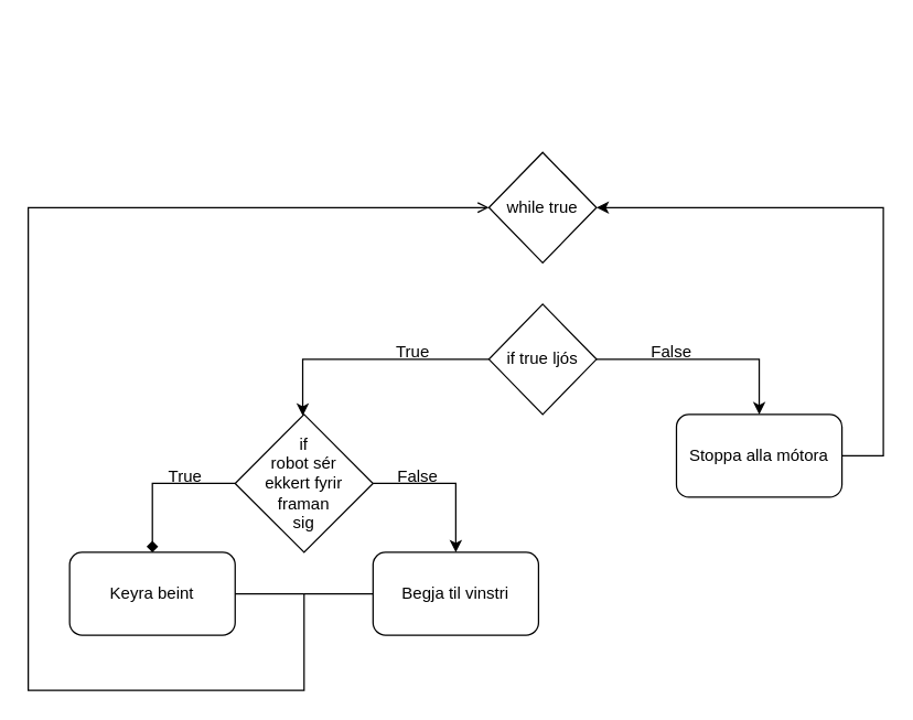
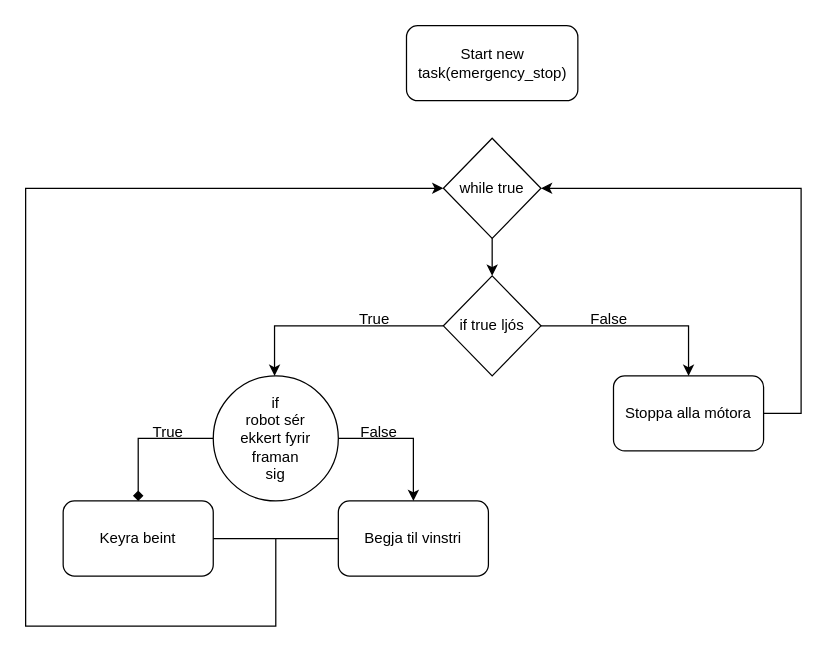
  <mxCell id="0" />
  <mxCell id="1" parent="0" />
+ <mxCell id="2" value="&lt;div&gt;Start new task(emergency_stop)&lt;/div&gt;" style="rounded=1;whiteSpace=wrap;html=1;" vertex="1" parent="1"><mxGeometry x="324.5" y="20" width="137" height="60" as="geometry" /></mxCell>
+ <mxCell id="3" value="" style="edgeStyle=orthogonalEdgeStyle;rounded=0;orthogonalLoop=1;jettySize=auto;html=1;" edge="1" parent="1" source="4" target="7"><mxGeometry relative="1" as="geometry" /></mxCell>
  <mxCell id="4" value="while true" style="rhombus;whiteSpace=wrap;html=1;" vertex="1" parent="1"><mxGeometry x="354" y="110" width="78" height="80" as="geometry" /></mxCell>
  <mxCell id="5" value="" style="edgeStyle=orthogonalEdgeStyle;rounded=0;orthogonalLoop=1;jettySize=auto;html=1;" edge="1" parent="1" source="7" target="10"><mxGeometry relative="1" as="geometry"><Array as="points"><mxPoint x="219" y="260" /></Array></mxGeometry></mxCell>
  <mxCell id="6" value="" style="edgeStyle=orthogonalEdgeStyle;rounded=0;orthogonalLoop=1;jettySize=auto;html=1;entryX=0.5;entryY=0;entryDx=0;entryDy=0;" edge="1" parent="1" source="7" target="13"><mxGeometry relative="1" as="geometry"><mxPoint x="555" y="300" as="targetPoint" /><Array as="points"><mxPoint x="550" y="260" /></Array></mxGeometry></mxCell>
  <mxCell id="7" value="if true ljós" style="rhombus;whiteSpace=wrap;html=1;" vertex="1" parent="1"><mxGeometry x="354" y="220" width="78" height="80" as="geometry" /></mxCell>
  <mxCell id="8" value="" style="edgeStyle=orthogonalEdgeStyle;rounded=0;orthogonalLoop=1;jettySize=auto;html=1;entryX=0.5;entryY=0;entryDx=0;entryDy=0;endArrow=diamond;" edge="1" parent="1" source="10" target="16"><mxGeometry relative="1" as="geometry"><mxPoint x="110" y="380" as="targetPoint" /><Array as="points"><mxPoint x="110" y="350" /></Array></mxGeometry></mxCell>
  <mxCell id="9" style="edgeStyle=orthogonalEdgeStyle;rounded=0;orthogonalLoop=1;jettySize=auto;html=1;entryX=0.5;entryY=0;entryDx=0;entryDy=0;" edge="1" parent="1" source="10" target="18"><mxGeometry relative="1" as="geometry"><Array as="points"><mxPoint x="330" y="350" /></Array></mxGeometry></mxCell>
- <mxCell id="10" value="&lt;div&gt;if &lt;br&gt;&lt;/div&gt;&lt;div&gt;robot sér &lt;br&gt;&lt;/div&gt;&lt;div&gt;ekkert fyrir &lt;br&gt;&lt;/div&gt;&lt;div&gt;framan&lt;/div&gt;&lt;div&gt;sig&lt;/div&gt;" style="rhombus;whiteSpace=wrap;html=1;" vertex="1" parent="1"><mxGeometry x="170" y="300" width="100" height="100" as="geometry" /></mxCell>
+ <mxCell id="10" value="&lt;div&gt;if &lt;br&gt;&lt;/div&gt;&lt;div&gt;robot sér &lt;br&gt;&lt;/div&gt;&lt;div&gt;ekkert fyrir &lt;br&gt;&lt;/div&gt;&lt;div&gt;framan&lt;/div&gt;&lt;div&gt;sig&lt;/div&gt;" style="ellipse;whiteSpace=wrap;html=1;" vertex="1" parent="1"><mxGeometry x="170" y="300" width="100" height="100" as="geometry" /></mxCell>
  <mxCell id="11" value="&lt;div&gt;True&lt;/div&gt;" style="text;html=1;resizable=0;points=[];autosize=1;align=left;verticalAlign=top;spacingTop=-4;" vertex="1" parent="1"><mxGeometry x="284.5" y="245" width="40" height="20" as="geometry" /></mxCell>
  <mxCell id="12" style="edgeStyle=orthogonalEdgeStyle;rounded=0;orthogonalLoop=1;jettySize=auto;html=1;entryX=1;entryY=0.5;entryDx=0;entryDy=0;" edge="1" parent="1" source="13" target="4"><mxGeometry relative="1" as="geometry"><mxPoint x="500" y="180" as="targetPoint" /><Array as="points"><mxPoint x="640" y="330" /><mxPoint x="640" y="150" /></Array></mxGeometry></mxCell>
  <mxCell id="13" value="Stoppa alla mótora" style="rounded=1;whiteSpace=wrap;html=1;" vertex="1" parent="1"><mxGeometry x="490" y="300" width="120" height="60" as="geometry" /></mxCell>
  <mxCell id="14" value="False" style="text;html=1;resizable=0;points=[];autosize=1;align=left;verticalAlign=top;spacingTop=-4;" vertex="1" parent="1"><mxGeometry x="470" y="245" width="40" height="20" as="geometry" /></mxCell>
  <mxCell id="15" value="True" style="text;html=1;resizable=0;points=[];autosize=1;align=left;verticalAlign=top;spacingTop=-4;" vertex="1" parent="1"><mxGeometry x="120" y="335" width="40" height="20" as="geometry" /></mxCell>
  <mxCell id="16" value="Keyra beint" style="rounded=1;whiteSpace=wrap;html=1;" vertex="1" parent="1"><mxGeometry x="50" y="400" width="120" height="60" as="geometry" /></mxCell>
- <mxCell id="17" style="edgeStyle=orthogonalEdgeStyle;rounded=0;orthogonalLoop=1;jettySize=auto;html=1;exitX=0;exitY=0.5;exitDx=0;exitDy=0;entryX=0;entryY=0.5;entryDx=0;entryDy=0;endArrow=open;" edge="1" parent="1" source="18" target="4"><mxGeometry relative="1" as="geometry"><mxPoint x="350" y="150" as="targetPoint" /><Array as="points"><mxPoint x="220" y="430" /><mxPoint x="220" y="500" /><mxPoint x="20" y="500" /><mxPoint x="20" y="150" /></Array></mxGeometry></mxCell>
+ <mxCell id="17" style="edgeStyle=orthogonalEdgeStyle;rounded=0;orthogonalLoop=1;jettySize=auto;html=1;exitX=0;exitY=0.5;exitDx=0;exitDy=0;entryX=0;entryY=0.5;entryDx=0;entryDy=0;" edge="1" parent="1" source="18" target="4"><mxGeometry relative="1" as="geometry"><mxPoint x="350" y="150" as="targetPoint" /><Array as="points"><mxPoint x="220" y="430" /><mxPoint x="220" y="500" /><mxPoint x="20" y="500" /><mxPoint x="20" y="150" /></Array></mxGeometry></mxCell>
  <mxCell id="18" value="&lt;div&gt;Begja til vinstri&lt;/div&gt;" style="rounded=1;whiteSpace=wrap;html=1;" vertex="1" parent="1"><mxGeometry x="270" y="400" width="120" height="60" as="geometry" /></mxCell>
  <mxCell id="19" value="False" style="text;html=1;resizable=0;points=[];autosize=1;align=left;verticalAlign=top;spacingTop=-4;" vertex="1" parent="1"><mxGeometry x="286" y="335" width="40" height="20" as="geometry" /></mxCell>
  <mxCell id="20" value="" style="endArrow=none;html=1;exitX=1;exitY=0.5;exitDx=0;exitDy=0;" edge="1" parent="1" source="16"><mxGeometry width="50" height="50" relative="1" as="geometry"><mxPoint x="10" y="580" as="sourcePoint" /><mxPoint x="220" y="430" as="targetPoint" /></mxGeometry></mxCell>
